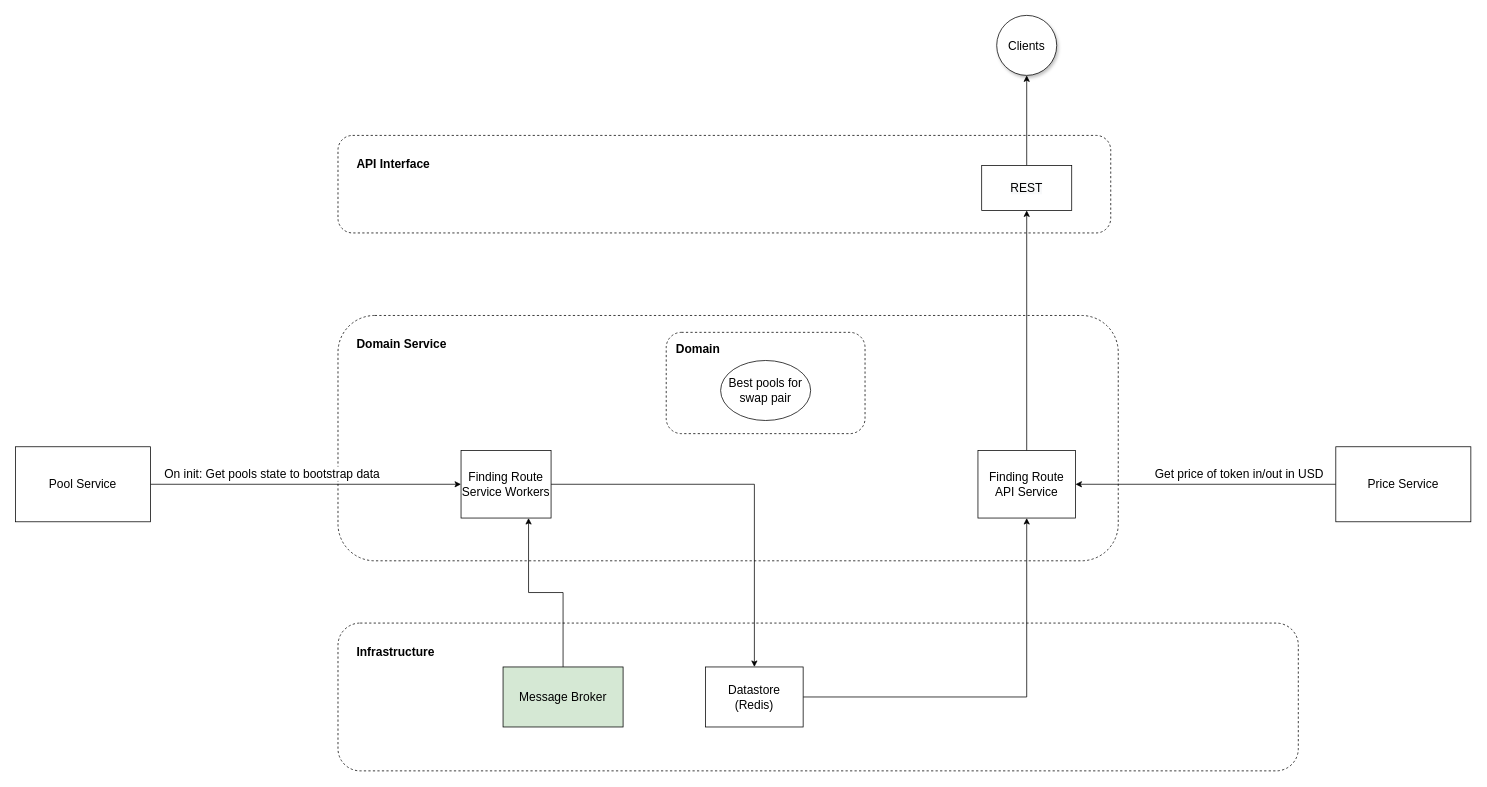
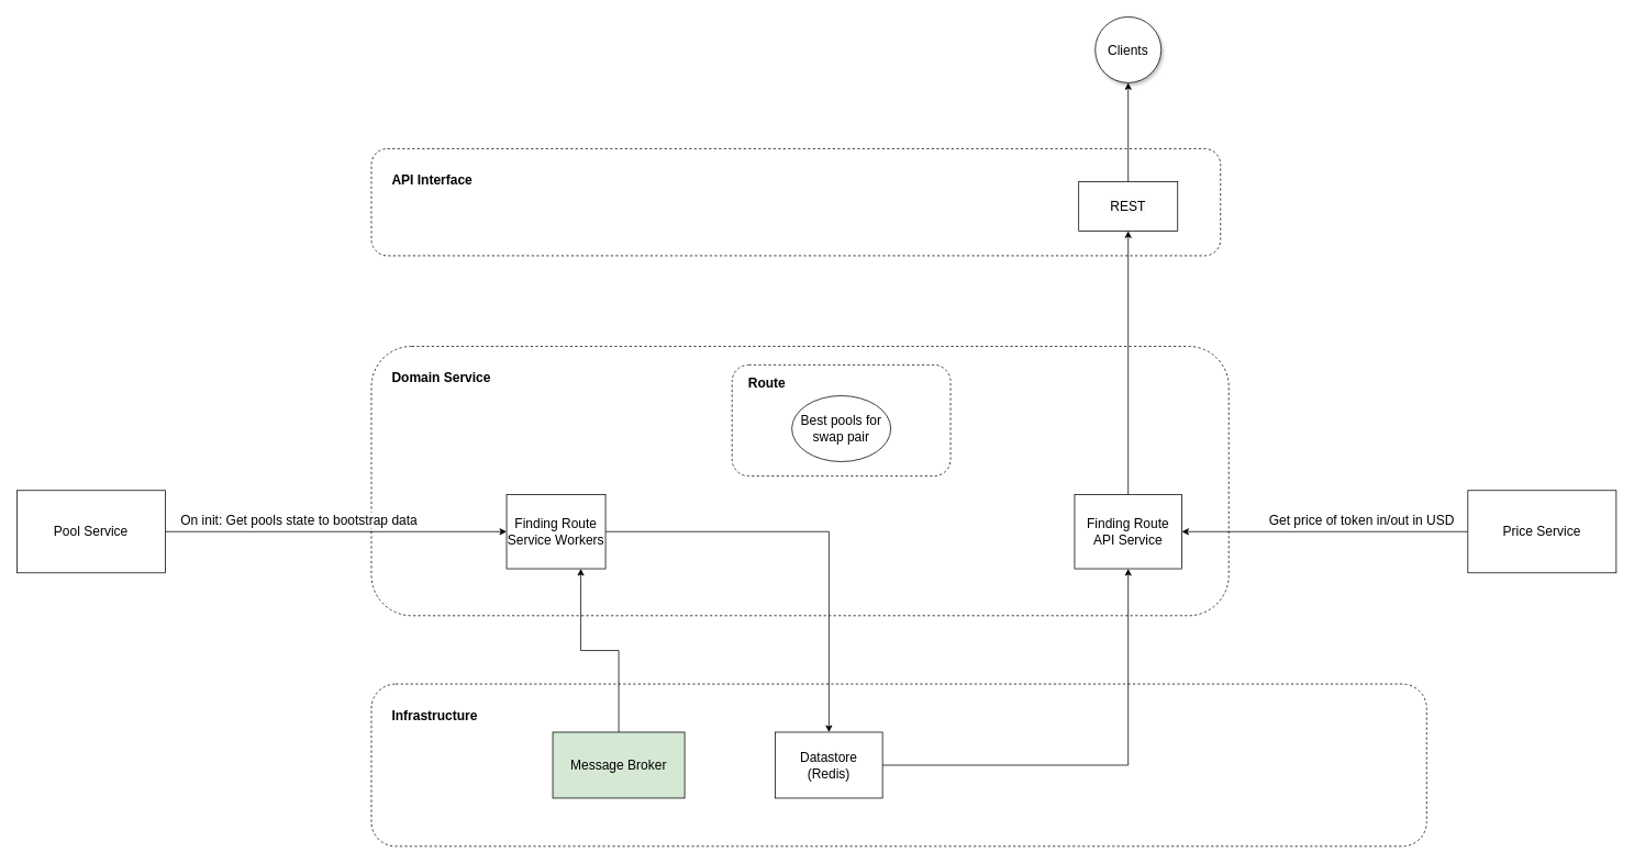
  <mxCell id="0" />
  <mxCell id="1" parent="0" />
  <mxCell id="2" value="&lt;b style=&quot;font-size: 16px;&quot;&gt;API Interface&lt;/b&gt;" style="rounded=1;whiteSpace=wrap;html=1;dashed=1;fontSize=16;fillColor=default;align=left;verticalAlign=top;spacingTop=22;spacingLeft=23;fillOpacity=50;" parent="1" vertex="1"><mxGeometry x="450" y="180" width="1030" height="130" as="geometry" /></mxCell>
  <mxCell id="3" value="&lt;b style=&quot;font-size: 16px;&quot;&gt;Infrastructure&lt;/b&gt;" style="rounded=1;whiteSpace=wrap;html=1;dashed=1;fontSize=16;fillColor=default;align=left;verticalAlign=top;spacingTop=22;spacingLeft=23;fillOpacity=50;" parent="1" vertex="1"><mxGeometry x="450" y="830" width="1280" height="197" as="geometry" /></mxCell>
  <mxCell id="4" value="&lt;b style=&quot;font-size: 16px;&quot;&gt;Domain Service&lt;/b&gt;" style="rounded=1;whiteSpace=wrap;html=1;dashed=1;fontSize=16;fillColor=default;align=left;verticalAlign=top;spacingTop=22;spacingLeft=23;fillOpacity=50;" parent="1" vertex="1"><mxGeometry x="450" y="420" width="1040" height="327" as="geometry" /></mxCell>
  <mxCell id="5" style="edgeStyle=orthogonalEdgeStyle;rounded=0;orthogonalLoop=1;jettySize=auto;html=1;exitX=0.5;exitY=0;exitDx=0;exitDy=0;entryX=0.5;entryY=1;entryDx=0;entryDy=0;fontSize=16;" parent="1" source="6" target="12" edge="1"><mxGeometry relative="1" as="geometry"><Array as="points"><mxPoint x="1368" y="280" /></Array></mxGeometry></mxCell>
  <mxCell id="6" value="Finding Route API Service" style="rounded=0;whiteSpace=wrap;html=1;fontSize=16;" parent="1" vertex="1"><mxGeometry x="1303" y="600" width="130" height="90" as="geometry" /></mxCell>
  <mxCell id="7" style="edgeStyle=orthogonalEdgeStyle;rounded=0;orthogonalLoop=1;jettySize=auto;html=1;entryX=0.75;entryY=1;entryDx=0;entryDy=0;fontSize=16;" parent="1" source="8" target="14" edge="1"><mxGeometry relative="1" as="geometry" /></mxCell>
  <mxCell id="8" value="Message Broker" style="rounded=0;whiteSpace=wrap;html=1;fontSize=16;fillColor=#d5e8d4;" parent="1" vertex="1"><mxGeometry x="670" y="888.5" width="160" height="80" as="geometry" /></mxCell>
  <mxCell id="9" style="edgeStyle=orthogonalEdgeStyle;rounded=0;orthogonalLoop=1;jettySize=auto;html=1;exitX=1;exitY=0.5;exitDx=0;exitDy=0;entryX=0.5;entryY=1;entryDx=0;entryDy=0;fontSize=16;" parent="1" source="10" target="6" edge="1"><mxGeometry relative="1" as="geometry" /></mxCell>
  <mxCell id="10" value="Datastore&lt;br style=&quot;font-size: 16px;&quot;&gt;(Redis)" style="rounded=0;whiteSpace=wrap;html=1;fontSize=16;" parent="1" vertex="1"><mxGeometry x="940" y="888.5" width="130" height="80" as="geometry" /></mxCell>
  <mxCell id="11" style="edgeStyle=orthogonalEdgeStyle;rounded=0;orthogonalLoop=1;jettySize=auto;html=1;exitX=0.5;exitY=0;exitDx=0;exitDy=0;entryX=0.5;entryY=1;entryDx=0;entryDy=0;fontSize=16;" parent="1" source="12" target="18" edge="1"><mxGeometry relative="1" as="geometry" /></mxCell>
  <mxCell id="12" value="&lt;meta charset=&quot;utf-8&quot; style=&quot;font-size: 16px;&quot;&gt;&lt;span style=&quot;color: rgb(0, 0, 0); font-family: Helvetica; font-size: 16px; font-style: normal; font-variant-ligatures: normal; font-variant-caps: normal; font-weight: 400; letter-spacing: normal; orphans: 2; text-align: center; text-indent: 0px; text-transform: none; widows: 2; word-spacing: 0px; -webkit-text-stroke-width: 0px; background-color: rgb(248, 249, 250); text-decoration-thickness: initial; text-decoration-style: initial; text-decoration-color: initial; float: none; display: inline !important;&quot;&gt;REST&lt;/span&gt;" style="rounded=0;whiteSpace=wrap;html=1;fontSize=16;" parent="1" vertex="1"><mxGeometry x="1308" y="220" width="120" height="60" as="geometry" /></mxCell>
  <mxCell id="13" style="edgeStyle=orthogonalEdgeStyle;rounded=0;orthogonalLoop=1;jettySize=auto;html=1;exitX=1;exitY=0.5;exitDx=0;exitDy=0;entryX=0.5;entryY=0;entryDx=0;entryDy=0;fontSize=16;" parent="1" source="14" target="10" edge="1"><mxGeometry relative="1" as="geometry" /></mxCell>
  <mxCell id="14" value="Finding Route Service Workers" style="rounded=0;whiteSpace=wrap;html=1;fontSize=16;" parent="1" vertex="1"><mxGeometry x="614" y="600" width="120" height="90" as="geometry" /></mxCell>
  <mxCell id="15" value="" style="rounded=1;whiteSpace=wrap;html=1;fontSize=16;dashed=1;fillOpacity=50;" parent="1" vertex="1"><mxGeometry x="887.5" y="442.5" width="265" height="135" as="geometry" /></mxCell>
  <mxCell id="16" value="Best pools for swap pair" style="ellipse;whiteSpace=wrap;html=1;fontSize=16;" parent="1" vertex="1"><mxGeometry x="960" y="480" width="120" height="80" as="geometry" /></mxCell>
- <mxCell id="17" value="&lt;b style=&quot;font-size: 16px;&quot;&gt;Domain&lt;/b&gt;" style="text;html=1;strokeColor=none;fillColor=none;align=center;verticalAlign=middle;whiteSpace=wrap;rounded=0;dashed=1;fontSize=16;" parent="1" vertex="1"><mxGeometry x="900" y="450" width="60" height="30" as="geometry" /></mxCell>
+ <mxCell id="17" value="&lt;b style=&quot;font-size: 16px;&quot;&gt;Route&lt;/b&gt;" style="text;html=1;strokeColor=none;fillColor=none;align=center;verticalAlign=middle;whiteSpace=wrap;rounded=0;dashed=1;fontSize=16;" parent="1" vertex="1"><mxGeometry x="900" y="450" width="60" height="30" as="geometry" /></mxCell>
  <mxCell id="18" value="Clients" style="ellipse;whiteSpace=wrap;html=1;aspect=fixed;shadow=1;fontSize=16;fillColor=default;" parent="1" vertex="1"><mxGeometry x="1328" y="20" width="80" height="80" as="geometry" /></mxCell>
  <mxCell id="19" style="edgeStyle=orthogonalEdgeStyle;rounded=0;orthogonalLoop=1;jettySize=auto;html=1;exitX=1;exitY=0.5;exitDx=0;exitDy=0;entryX=0;entryY=0.5;entryDx=0;entryDy=0;fontSize=16;" edge="1" parent="1" source="21" target="14"><mxGeometry relative="1" as="geometry" /></mxCell>
  <mxCell id="20" value="On init: Get pools state to bootstrap data" style="edgeLabel;html=1;align=center;verticalAlign=middle;resizable=0;points=[];fontSize=16;" vertex="1" connectable="0" parent="19"><mxGeometry x="-0.727" y="1" relative="1" as="geometry"><mxPoint x="104" y="-14" as="offset" /></mxGeometry></mxCell>
  <mxCell id="21" value="Pool Service" style="rounded=0;whiteSpace=wrap;html=1;fontSize=16;" parent="1" vertex="1"><mxGeometry x="20" y="595" width="180" height="100" as="geometry" /></mxCell>
  <mxCell id="22" style="edgeStyle=orthogonalEdgeStyle;rounded=0;orthogonalLoop=1;jettySize=auto;html=1;entryX=1;entryY=0.5;entryDx=0;entryDy=0;fontSize=16;startArrow=none;startFill=0;endArrow=classic;endFill=1;" parent="1" source="24" target="6" edge="1"><mxGeometry relative="1" as="geometry" /></mxCell>
  <mxCell id="23" value="Get price of token in/out in USD" style="edgeLabel;html=1;align=center;verticalAlign=middle;resizable=0;points=[];fontSize=16;" parent="22" vertex="1" connectable="0"><mxGeometry x="-0.693" y="-1" relative="1" as="geometry"><mxPoint x="-77" y="-14" as="offset" /></mxGeometry></mxCell>
  <mxCell id="24" value="Price Service" style="rounded=0;whiteSpace=wrap;html=1;fontSize=16;" parent="1" vertex="1"><mxGeometry x="1780" y="595" width="180" height="100" as="geometry" /></mxCell>
